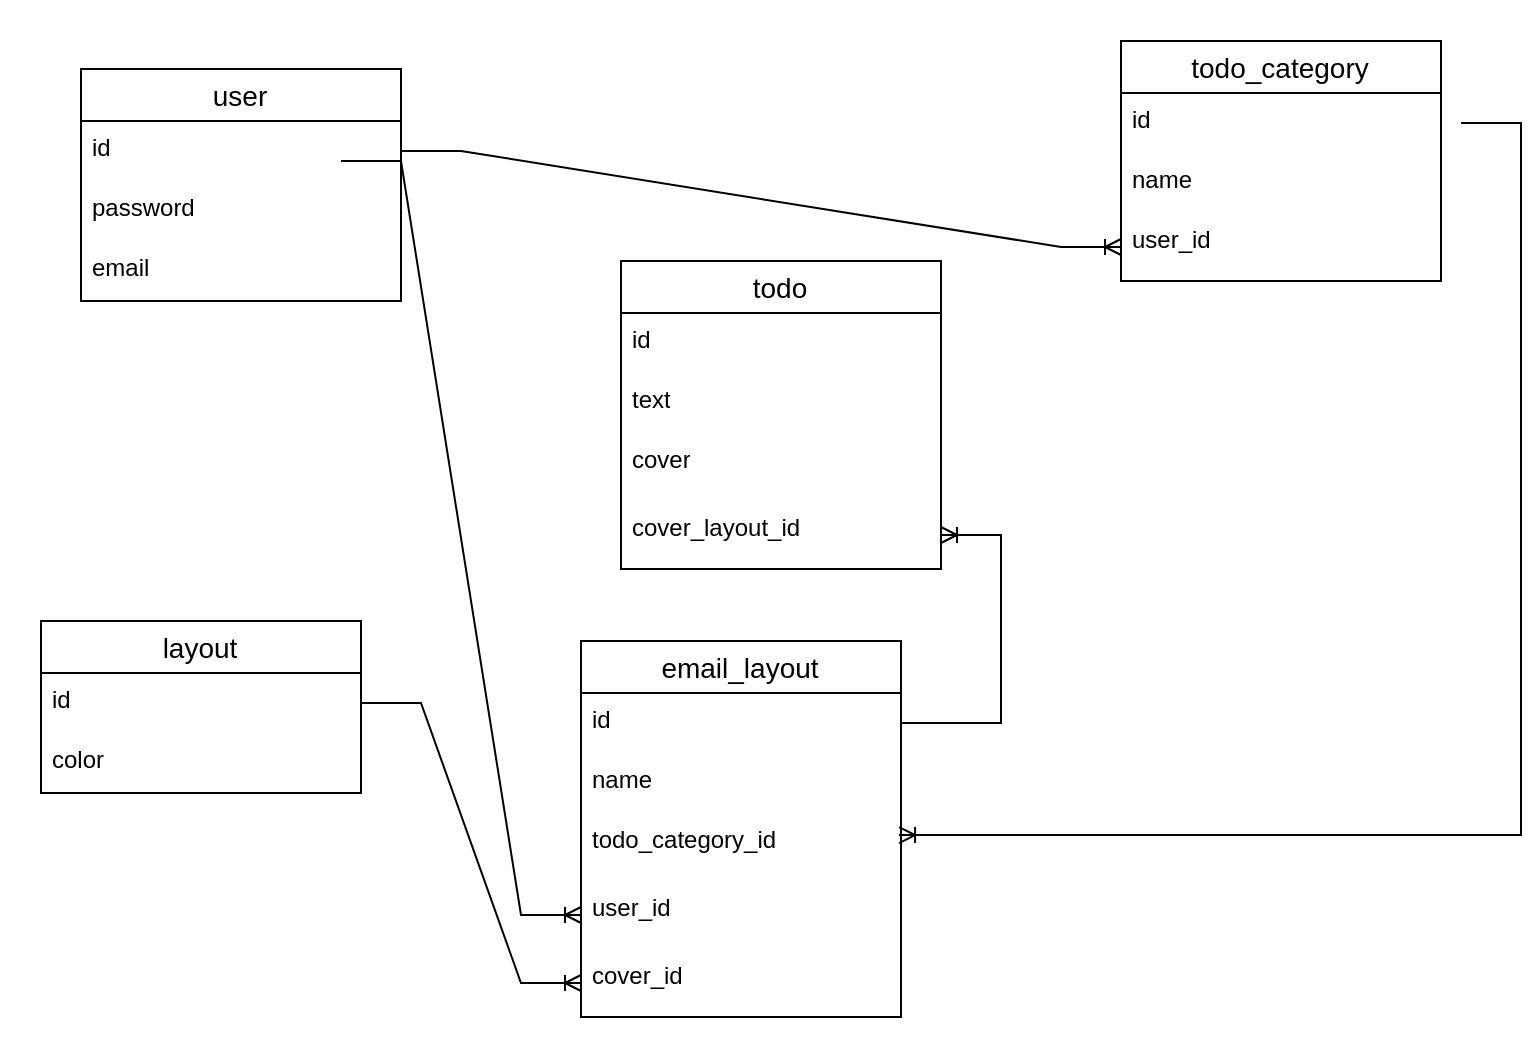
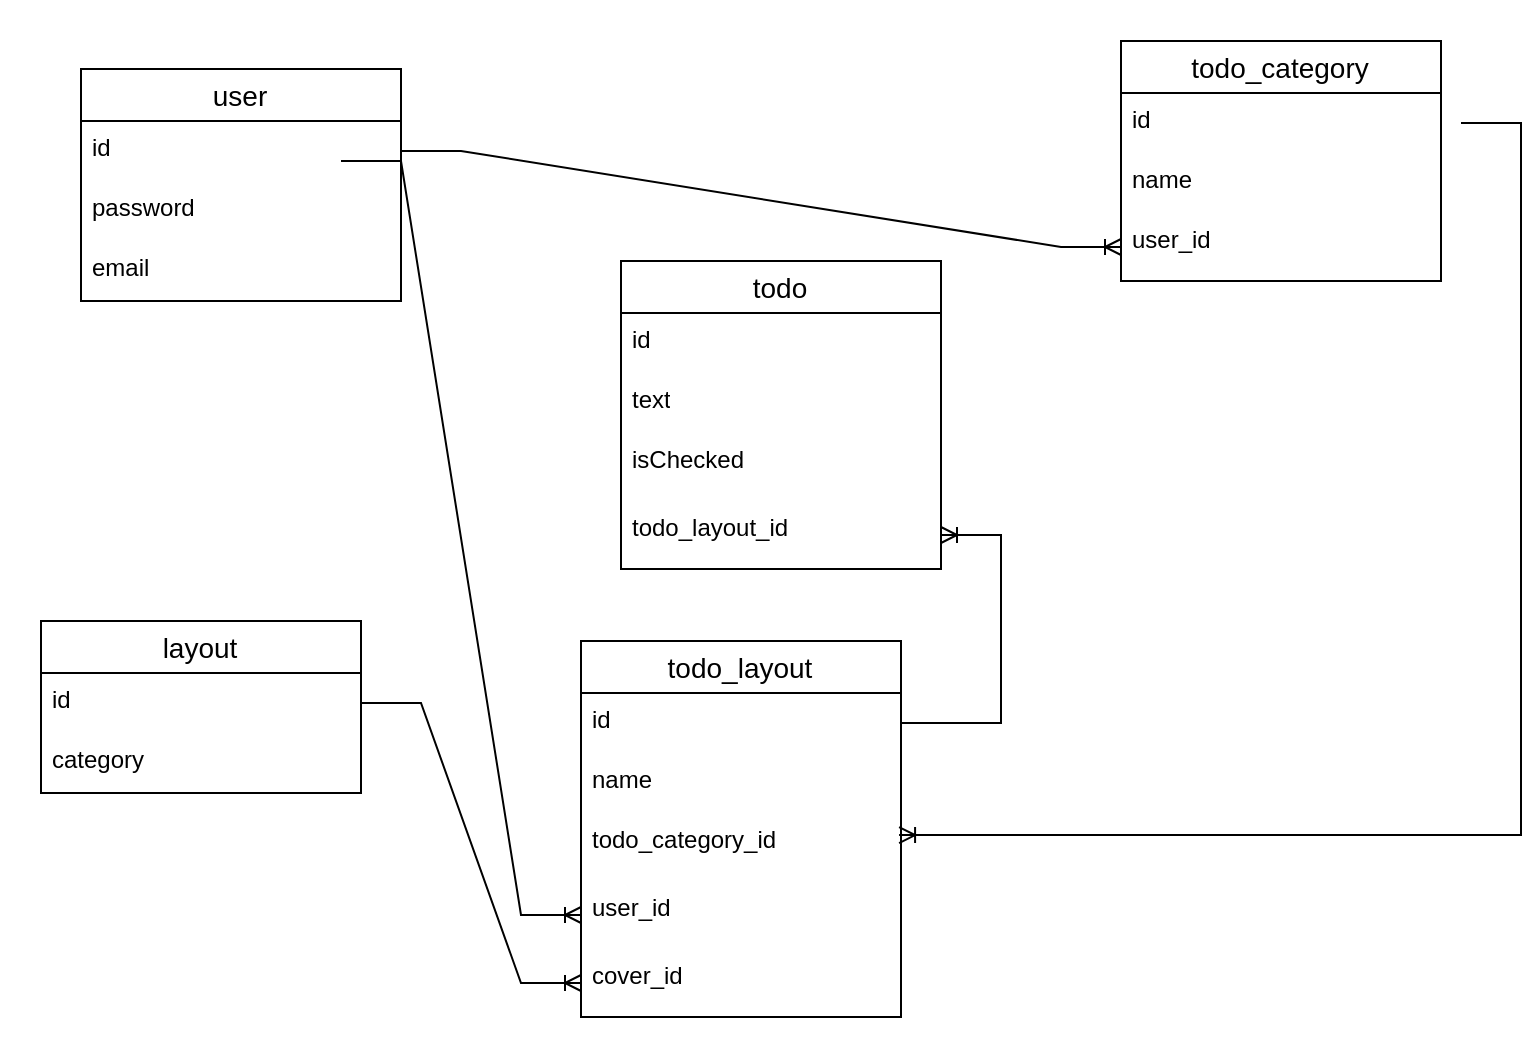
  <mxCell id="0" />
  <mxCell id="1" parent="0" />
  <mxCell id="2" value="user" style="swimlane;fontStyle=0;childLayout=stackLayout;horizontal=1;startSize=26;horizontalStack=0;resizeParent=1;resizeParentMax=0;resizeLast=0;collapsible=1;marginBottom=0;align=center;fontSize=14;" vertex="1" parent="1"><mxGeometry x="40" y="34" width="160" height="116" as="geometry" /></mxCell>
  <mxCell id="3" value="id" style="text;strokeColor=none;fillColor=none;spacingLeft=4;spacingRight=4;overflow=hidden;rotatable=0;points=[[0,0.5],[1,0.5]];portConstraint=eastwest;fontSize=12;whiteSpace=wrap;html=1;" vertex="1" parent="2"><mxGeometry y="26" width="160" height="30" as="geometry" /></mxCell>
  <mxCell id="4" value="password" style="text;strokeColor=none;fillColor=none;spacingLeft=4;spacingRight=4;overflow=hidden;rotatable=0;points=[[0,0.5],[1,0.5]];portConstraint=eastwest;fontSize=12;whiteSpace=wrap;html=1;" vertex="1" parent="2"><mxGeometry y="56" width="160" height="30" as="geometry" /></mxCell>
  <mxCell id="5" value="email" style="text;strokeColor=none;fillColor=none;spacingLeft=4;spacingRight=4;overflow=hidden;rotatable=0;points=[[0,0.5],[1,0.5]];portConstraint=eastwest;fontSize=12;whiteSpace=wrap;html=1;" vertex="1" parent="2"><mxGeometry y="86" width="160" height="30" as="geometry" /></mxCell>
  <mxCell id="6" value="todo" style="swimlane;fontStyle=0;childLayout=stackLayout;horizontal=1;startSize=26;horizontalStack=0;resizeParent=1;resizeParentMax=0;resizeLast=0;collapsible=1;marginBottom=0;align=center;fontSize=14;" vertex="1" parent="1"><mxGeometry x="310" y="130" width="160" height="154" as="geometry" /></mxCell>
  <mxCell id="7" value="id" style="text;strokeColor=none;fillColor=none;spacingLeft=4;spacingRight=4;overflow=hidden;rotatable=0;points=[[0,0.5],[1,0.5]];portConstraint=eastwest;fontSize=12;whiteSpace=wrap;html=1;" vertex="1" parent="6"><mxGeometry y="26" width="160" height="30" as="geometry" /></mxCell>
  <mxCell id="8" value="text" style="text;strokeColor=none;fillColor=none;spacingLeft=4;spacingRight=4;overflow=hidden;rotatable=0;points=[[0,0.5],[1,0.5]];portConstraint=eastwest;fontSize=12;whiteSpace=wrap;html=1;" vertex="1" parent="6"><mxGeometry y="56" width="160" height="30" as="geometry" /></mxCell>
- <mxCell id="9" value="cover" style="text;strokeColor=none;fillColor=none;spacingLeft=4;spacingRight=4;overflow=hidden;rotatable=0;points=[[0,0.5],[1,0.5]];portConstraint=eastwest;fontSize=12;whiteSpace=wrap;html=1;" vertex="1" parent="6"><mxGeometry y="86" width="160" height="34" as="geometry" /></mxCell>
- <mxCell id="10" value="cover_layout_id" style="text;strokeColor=none;fillColor=none;spacingLeft=4;spacingRight=4;overflow=hidden;rotatable=0;points=[[0,0.5],[1,0.5]];portConstraint=eastwest;fontSize=12;whiteSpace=wrap;html=1;" vertex="1" parent="6"><mxGeometry y="120" width="160" height="34" as="geometry" /></mxCell>
+ <mxCell id="9" value="isChecked" style="text;strokeColor=none;fillColor=none;spacingLeft=4;spacingRight=4;overflow=hidden;rotatable=0;points=[[0,0.5],[1,0.5]];portConstraint=eastwest;fontSize=12;whiteSpace=wrap;html=1;" vertex="1" parent="6"><mxGeometry y="86" width="160" height="34" as="geometry" /></mxCell>
+ <mxCell id="10" value="todo_layout_id" style="text;strokeColor=none;fillColor=none;spacingLeft=4;spacingRight=4;overflow=hidden;rotatable=0;points=[[0,0.5],[1,0.5]];portConstraint=eastwest;fontSize=12;whiteSpace=wrap;html=1;" vertex="1" parent="6"><mxGeometry y="120" width="160" height="34" as="geometry" /></mxCell>
  <mxCell id="11" value="todo_category" style="swimlane;fontStyle=0;childLayout=stackLayout;horizontal=1;startSize=26;horizontalStack=0;resizeParent=1;resizeParentMax=0;resizeLast=0;collapsible=1;marginBottom=0;align=center;fontSize=14;" vertex="1" parent="1"><mxGeometry x="560" y="20" width="160" height="120" as="geometry" /></mxCell>
  <mxCell id="12" value="id" style="text;strokeColor=none;fillColor=none;spacingLeft=4;spacingRight=4;overflow=hidden;rotatable=0;points=[[0,0.5],[1,0.5]];portConstraint=eastwest;fontSize=12;whiteSpace=wrap;html=1;" vertex="1" parent="11"><mxGeometry y="26" width="160" height="30" as="geometry" /></mxCell>
  <mxCell id="13" value="name" style="text;strokeColor=none;fillColor=none;spacingLeft=4;spacingRight=4;overflow=hidden;rotatable=0;points=[[0,0.5],[1,0.5]];portConstraint=eastwest;fontSize=12;whiteSpace=wrap;html=1;" vertex="1" parent="11"><mxGeometry y="56" width="160" height="30" as="geometry" /></mxCell>
  <mxCell id="14" value="user_id" style="text;strokeColor=none;fillColor=none;spacingLeft=4;spacingRight=4;overflow=hidden;rotatable=0;points=[[0,0.5],[1,0.5]];portConstraint=eastwest;fontSize=12;whiteSpace=wrap;html=1;" vertex="1" parent="11"><mxGeometry y="86" width="160" height="34" as="geometry" /></mxCell>
  <mxCell id="15" value="" style="edgeStyle=entityRelationEdgeStyle;fontSize=12;html=1;endArrow=ERoneToMany;rounded=0;exitX=1;exitY=0.5;exitDx=0;exitDy=0;entryX=0;entryY=0.5;entryDx=0;entryDy=0;" edge="1" parent="1" target="21"><mxGeometry width="100" height="100" relative="1" as="geometry"><mxPoint x="170" y="80" as="sourcePoint" /><mxPoint x="260" y="454.996" as="targetPoint" /><Array as="points"><mxPoint x="180" y="330" /></Array></mxGeometry></mxCell>
  <mxCell id="16" value="" style="edgeStyle=entityRelationEdgeStyle;fontSize=12;html=1;endArrow=ERoneToMany;rounded=0;exitX=1;exitY=0.5;exitDx=0;exitDy=0;" edge="1" parent="1" source="3" target="14"><mxGeometry width="100" height="100" relative="1" as="geometry"><mxPoint x="380" y="330" as="sourcePoint" /><mxPoint x="480" y="230" as="targetPoint" /></mxGeometry></mxCell>
- <mxCell id="17" value="email_layout" style="swimlane;fontStyle=0;childLayout=stackLayout;horizontal=1;startSize=26;horizontalStack=0;resizeParent=1;resizeParentMax=0;resizeLast=0;collapsible=1;marginBottom=0;align=center;fontSize=14;" vertex="1" parent="1"><mxGeometry x="290" y="320" width="160" height="188" as="geometry" /></mxCell>
+ <mxCell id="17" value="todo_layout" style="swimlane;fontStyle=0;childLayout=stackLayout;horizontal=1;startSize=26;horizontalStack=0;resizeParent=1;resizeParentMax=0;resizeLast=0;collapsible=1;marginBottom=0;align=center;fontSize=14;" vertex="1" parent="1"><mxGeometry x="290" y="320" width="160" height="188" as="geometry" /></mxCell>
  <mxCell id="18" value="id" style="text;strokeColor=none;fillColor=none;spacingLeft=4;spacingRight=4;overflow=hidden;rotatable=0;points=[[0,0.5],[1,0.5]];portConstraint=eastwest;fontSize=12;whiteSpace=wrap;html=1;" vertex="1" parent="17"><mxGeometry y="26" width="160" height="30" as="geometry" /></mxCell>
  <mxCell id="19" value="name" style="text;strokeColor=none;fillColor=none;spacingLeft=4;spacingRight=4;overflow=hidden;rotatable=0;points=[[0,0.5],[1,0.5]];portConstraint=eastwest;fontSize=12;whiteSpace=wrap;html=1;" vertex="1" parent="17"><mxGeometry y="56" width="160" height="30" as="geometry" /></mxCell>
  <mxCell id="20" value="todo_category_id" style="text;strokeColor=none;fillColor=none;spacingLeft=4;spacingRight=4;overflow=hidden;rotatable=0;points=[[0,0.5],[1,0.5]];portConstraint=eastwest;fontSize=12;whiteSpace=wrap;html=1;" vertex="1" parent="17"><mxGeometry y="86" width="160" height="34" as="geometry" /></mxCell>
  <mxCell id="21" value="user_id" style="text;strokeColor=none;fillColor=none;spacingLeft=4;spacingRight=4;overflow=hidden;rotatable=0;points=[[0,0.5],[1,0.5]];portConstraint=eastwest;fontSize=12;whiteSpace=wrap;html=1;" vertex="1" parent="17"><mxGeometry y="120" width="160" height="34" as="geometry" /></mxCell>
  <mxCell id="22" value="cover_id" style="text;strokeColor=none;fillColor=none;spacingLeft=4;spacingRight=4;overflow=hidden;rotatable=0;points=[[0,0.5],[1,0.5]];portConstraint=eastwest;fontSize=12;whiteSpace=wrap;html=1;" vertex="1" parent="17"><mxGeometry y="154" width="160" height="34" as="geometry" /></mxCell>
  <mxCell id="23" value="" style="edgeStyle=entityRelationEdgeStyle;fontSize=12;html=1;endArrow=ERoneToMany;rounded=0;entryX=0.994;entryY=0.324;entryDx=0;entryDy=0;entryPerimeter=0;" edge="1" parent="1" target="20"><mxGeometry width="100" height="100" relative="1" as="geometry"><mxPoint x="730" y="61" as="sourcePoint" /><mxPoint x="480" y="230" as="targetPoint" /></mxGeometry></mxCell>
  <mxCell id="24" value="" style="edgeStyle=entityRelationEdgeStyle;fontSize=12;html=1;endArrow=ERoneToMany;rounded=0;exitX=1;exitY=0.5;exitDx=0;exitDy=0;" edge="1" parent="1" source="18" target="10"><mxGeometry width="100" height="100" relative="1" as="geometry"><mxPoint x="380" y="330" as="sourcePoint" /><mxPoint x="480" y="230" as="targetPoint" /></mxGeometry></mxCell>
  <mxCell id="25" value="layout" style="swimlane;fontStyle=0;childLayout=stackLayout;horizontal=1;startSize=26;horizontalStack=0;resizeParent=1;resizeParentMax=0;resizeLast=0;collapsible=1;marginBottom=0;align=center;fontSize=14;" vertex="1" parent="1"><mxGeometry x="20" y="310" width="160" height="86" as="geometry" /></mxCell>
  <mxCell id="26" value="id" style="text;strokeColor=none;fillColor=none;spacingLeft=4;spacingRight=4;overflow=hidden;rotatable=0;points=[[0,0.5],[1,0.5]];portConstraint=eastwest;fontSize=12;whiteSpace=wrap;html=1;" vertex="1" parent="25"><mxGeometry y="26" width="160" height="30" as="geometry" /></mxCell>
- <mxCell id="27" value="color" style="text;strokeColor=none;fillColor=none;spacingLeft=4;spacingRight=4;overflow=hidden;rotatable=0;points=[[0,0.5],[1,0.5]];portConstraint=eastwest;fontSize=12;whiteSpace=wrap;html=1;" vertex="1" parent="25"><mxGeometry y="56" width="160" height="30" as="geometry" /></mxCell>
+ <mxCell id="27" value="category" style="text;strokeColor=none;fillColor=none;spacingLeft=4;spacingRight=4;overflow=hidden;rotatable=0;points=[[0,0.5],[1,0.5]];portConstraint=eastwest;fontSize=12;whiteSpace=wrap;html=1;" vertex="1" parent="25"><mxGeometry y="56" width="160" height="30" as="geometry" /></mxCell>
  <mxCell id="28" value="" style="edgeStyle=entityRelationEdgeStyle;fontSize=12;html=1;endArrow=ERoneToMany;rounded=0;exitX=1;exitY=0.5;exitDx=0;exitDy=0;entryX=0;entryY=0.5;entryDx=0;entryDy=0;" edge="1" parent="1" source="26" target="22"><mxGeometry width="100" height="100" relative="1" as="geometry"><mxPoint x="380" y="350" as="sourcePoint" /><mxPoint x="480" y="250" as="targetPoint" /></mxGeometry></mxCell>
